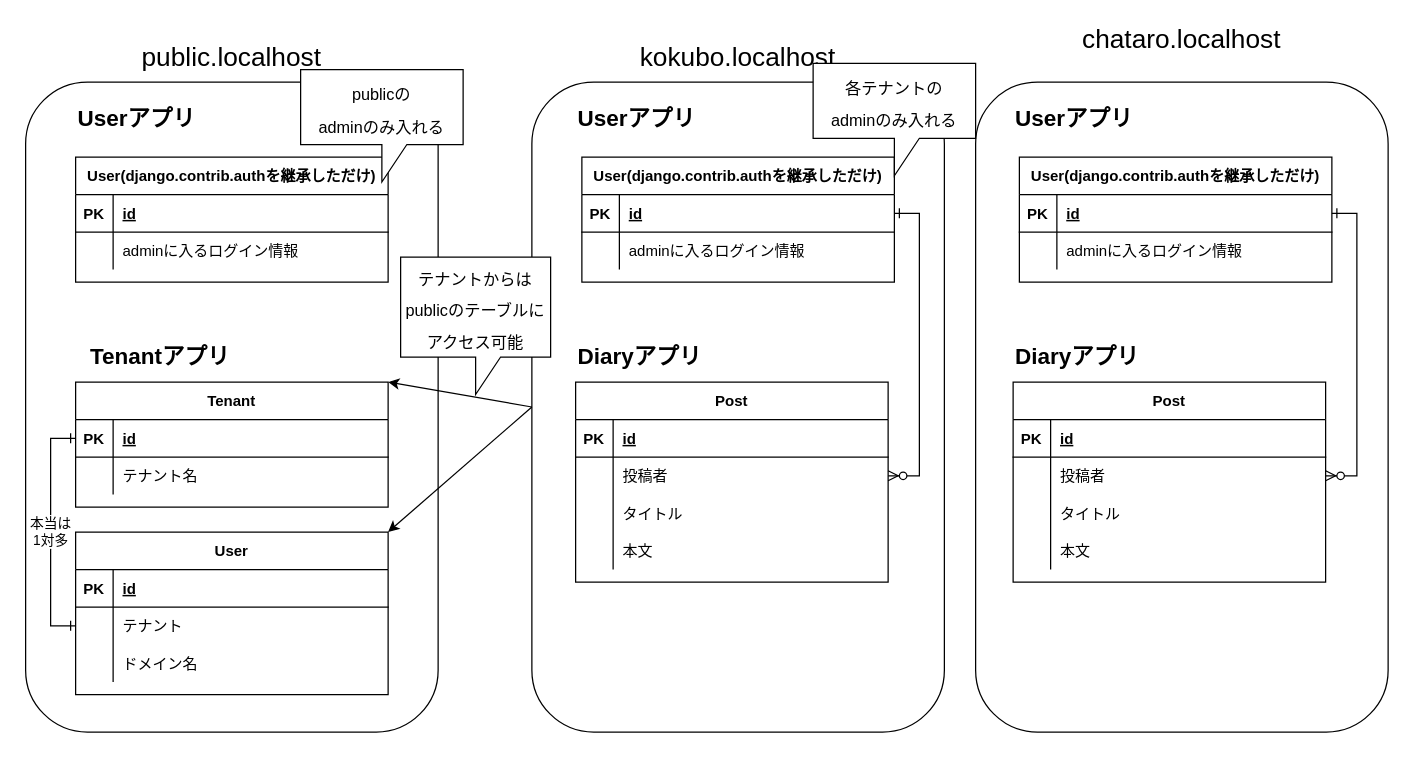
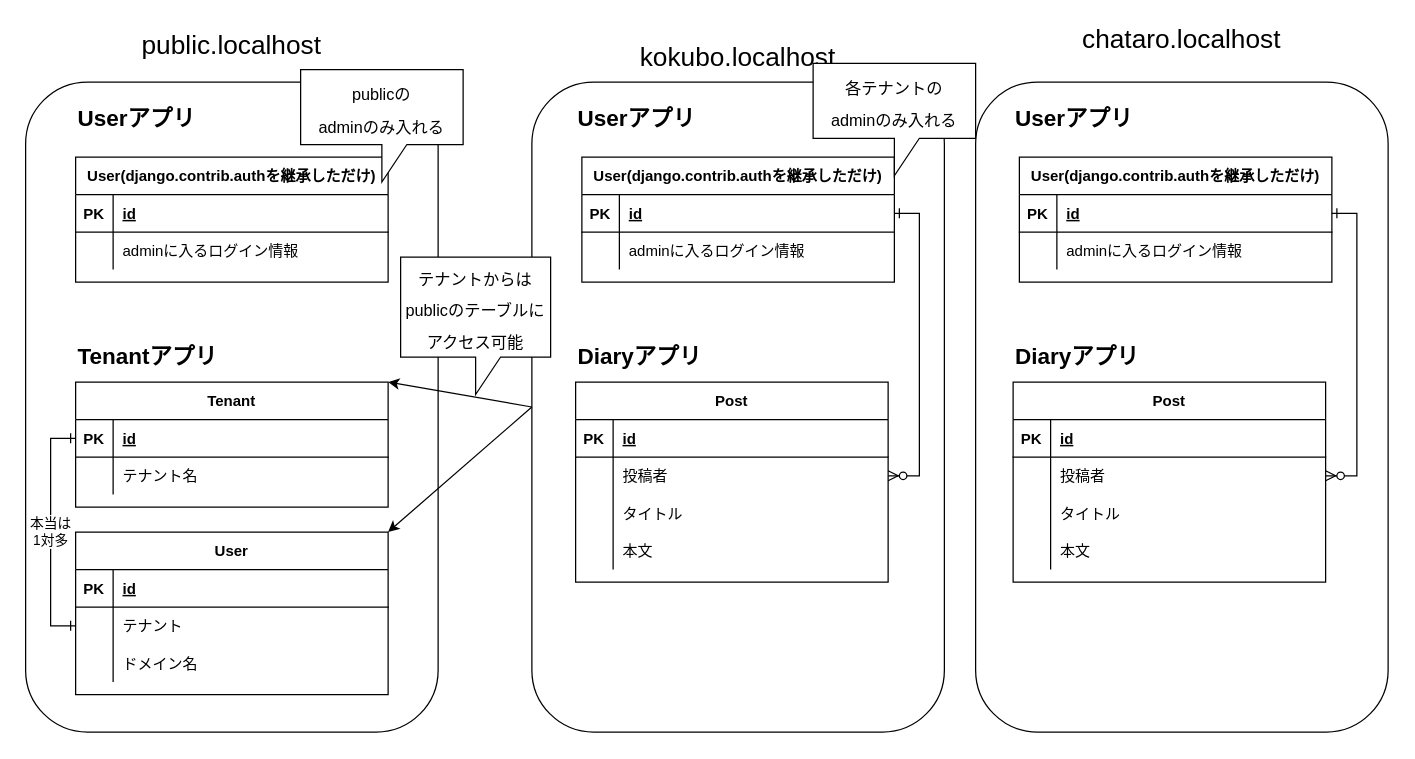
  <mxCell id="0" />
  <mxCell id="1" parent="0" />
  <mxCell id="2" value="" style="rounded=1;whiteSpace=wrap;html=1;" vertex="1" parent="1"><mxGeometry x="780" y="65" width="330" height="520" as="geometry" /></mxCell>
  <mxCell id="3" value="" style="rounded=1;whiteSpace=wrap;html=1;" vertex="1" parent="1"><mxGeometry x="425" y="65" width="330" height="520" as="geometry" /></mxCell>
  <mxCell id="4" value="" style="rounded=1;whiteSpace=wrap;html=1;" vertex="1" parent="1"><mxGeometry x="20" y="65" width="330" height="520" as="geometry" /></mxCell>
  <mxCell id="5" value="User(django.contrib.authを継承しただけ)" style="shape=table;startSize=30;container=1;collapsible=1;childLayout=tableLayout;fixedRows=1;rowLines=0;fontStyle=1;align=center;resizeLast=1;" parent="1" vertex="1"><mxGeometry x="60" y="125" width="250" height="100" as="geometry" /></mxCell>
  <mxCell id="6" value="" style="shape=partialRectangle;collapsible=0;dropTarget=0;pointerEvents=0;fillColor=none;points=[[0,0.5],[1,0.5]];portConstraint=eastwest;top=0;left=0;right=0;bottom=1;" parent="5" vertex="1"><mxGeometry y="30" width="250" height="30" as="geometry" /></mxCell>
  <mxCell id="7" value="PK" style="shape=partialRectangle;overflow=hidden;connectable=0;fillColor=none;top=0;left=0;bottom=0;right=0;fontStyle=1;" parent="6" vertex="1"><mxGeometry width="30" height="30" as="geometry" /></mxCell>
  <mxCell id="8" value="id" style="shape=partialRectangle;overflow=hidden;connectable=0;fillColor=none;top=0;left=0;bottom=0;right=0;align=left;spacingLeft=6;fontStyle=5;" parent="6" vertex="1"><mxGeometry x="30" width="220" height="30" as="geometry" /></mxCell>
  <mxCell id="9" value="" style="shape=partialRectangle;collapsible=0;dropTarget=0;pointerEvents=0;fillColor=none;points=[[0,0.5],[1,0.5]];portConstraint=eastwest;top=0;left=0;right=0;bottom=0;" parent="5" vertex="1"><mxGeometry y="60" width="250" height="30" as="geometry" /></mxCell>
  <mxCell id="10" value="" style="shape=partialRectangle;overflow=hidden;connectable=0;fillColor=none;top=0;left=0;bottom=0;right=0;" parent="9" vertex="1"><mxGeometry width="30" height="30" as="geometry" /></mxCell>
  <mxCell id="11" value="adminに入るログイン情報" style="shape=partialRectangle;overflow=hidden;connectable=0;fillColor=none;top=0;left=0;bottom=0;right=0;align=left;spacingLeft=6;" parent="9" vertex="1"><mxGeometry x="30" width="220" height="30" as="geometry" /></mxCell>
  <mxCell id="12" value="&lt;b&gt;&lt;font style=&quot;font-size: 18px&quot;&gt;Userアプリ&lt;/font&gt;&lt;/b&gt;" style="text;html=1;strokeColor=none;fillColor=none;align=left;verticalAlign=middle;whiteSpace=wrap;rounded=0;" vertex="1" parent="1"><mxGeometry x="60" y="85" width="100" height="20" as="geometry" /></mxCell>
  <mxCell id="13" value="Tenant" style="shape=table;startSize=30;container=1;collapsible=1;childLayout=tableLayout;fixedRows=1;rowLines=0;fontStyle=1;align=center;resizeLast=1;" vertex="1" parent="1"><mxGeometry x="60" y="305" width="250" height="100" as="geometry" /></mxCell>
  <mxCell id="14" value="" style="shape=partialRectangle;collapsible=0;dropTarget=0;pointerEvents=0;fillColor=none;points=[[0,0.5],[1,0.5]];portConstraint=eastwest;top=0;left=0;right=0;bottom=1;" vertex="1" parent="13"><mxGeometry y="30" width="250" height="30" as="geometry" /></mxCell>
  <mxCell id="15" value="PK" style="shape=partialRectangle;overflow=hidden;connectable=0;fillColor=none;top=0;left=0;bottom=0;right=0;fontStyle=1;" vertex="1" parent="14"><mxGeometry width="30" height="30" as="geometry" /></mxCell>
  <mxCell id="16" value="id" style="shape=partialRectangle;overflow=hidden;connectable=0;fillColor=none;top=0;left=0;bottom=0;right=0;align=left;spacingLeft=6;fontStyle=5;" vertex="1" parent="14"><mxGeometry x="30" width="220" height="30" as="geometry" /></mxCell>
  <mxCell id="17" value="" style="shape=partialRectangle;collapsible=0;dropTarget=0;pointerEvents=0;fillColor=none;points=[[0,0.5],[1,0.5]];portConstraint=eastwest;top=0;left=0;right=0;bottom=0;" vertex="1" parent="13"><mxGeometry y="60" width="250" height="30" as="geometry" /></mxCell>
  <mxCell id="18" value="" style="shape=partialRectangle;overflow=hidden;connectable=0;fillColor=none;top=0;left=0;bottom=0;right=0;" vertex="1" parent="17"><mxGeometry width="30" height="30" as="geometry" /></mxCell>
  <mxCell id="19" value="テナント名" style="shape=partialRectangle;overflow=hidden;connectable=0;fillColor=none;top=0;left=0;bottom=0;right=0;align=left;spacingLeft=6;" vertex="1" parent="17"><mxGeometry x="30" width="220" height="30" as="geometry" /></mxCell>
- <mxCell id="20" value="&lt;b&gt;&lt;font style=&quot;font-size: 18px&quot;&gt;Tenantアプリ&lt;/font&gt;&lt;/b&gt;" style="text;html=1;strokeColor=none;fillColor=none;align=left;verticalAlign=middle;whiteSpace=wrap;rounded=0;" vertex="1" parent="1"><mxGeometry x="70" y="275" width="130" height="20" as="geometry" /></mxCell>
+ <mxCell id="20" value="&lt;b&gt;&lt;font style=&quot;font-size: 18px&quot;&gt;Tenantアプリ&lt;/font&gt;&lt;/b&gt;" style="text;html=1;strokeColor=none;fillColor=none;align=left;verticalAlign=middle;whiteSpace=wrap;rounded=0;" vertex="1" parent="1"><mxGeometry x="60" y="275" width="130" height="20" as="geometry" /></mxCell>
  <mxCell id="21" value="User" style="shape=table;startSize=30;container=1;collapsible=1;childLayout=tableLayout;fixedRows=1;rowLines=0;fontStyle=1;align=center;resizeLast=1;" vertex="1" parent="1"><mxGeometry x="60" y="425" width="250" height="130" as="geometry" /></mxCell>
  <mxCell id="22" value="" style="shape=partialRectangle;collapsible=0;dropTarget=0;pointerEvents=0;fillColor=none;points=[[0,0.5],[1,0.5]];portConstraint=eastwest;top=0;left=0;right=0;bottom=1;" vertex="1" parent="21"><mxGeometry y="30" width="250" height="30" as="geometry" /></mxCell>
  <mxCell id="23" value="PK" style="shape=partialRectangle;overflow=hidden;connectable=0;fillColor=none;top=0;left=0;bottom=0;right=0;fontStyle=1;" vertex="1" parent="22"><mxGeometry width="30" height="30" as="geometry" /></mxCell>
  <mxCell id="24" value="id" style="shape=partialRectangle;overflow=hidden;connectable=0;fillColor=none;top=0;left=0;bottom=0;right=0;align=left;spacingLeft=6;fontStyle=5;" vertex="1" parent="22"><mxGeometry x="30" width="220" height="30" as="geometry" /></mxCell>
  <mxCell id="25" value="" style="shape=partialRectangle;collapsible=0;dropTarget=0;pointerEvents=0;fillColor=none;points=[[0,0.5],[1,0.5]];portConstraint=eastwest;top=0;left=0;right=0;bottom=0;" vertex="1" parent="21"><mxGeometry y="60" width="250" height="30" as="geometry" /></mxCell>
  <mxCell id="26" value="" style="shape=partialRectangle;overflow=hidden;connectable=0;fillColor=none;top=0;left=0;bottom=0;right=0;" vertex="1" parent="25"><mxGeometry width="30" height="30" as="geometry" /></mxCell>
  <mxCell id="27" value="テナント" style="shape=partialRectangle;overflow=hidden;connectable=0;fillColor=none;top=0;left=0;bottom=0;right=0;align=left;spacingLeft=6;" vertex="1" parent="25"><mxGeometry x="30" width="220" height="30" as="geometry" /></mxCell>
  <mxCell id="28" style="shape=partialRectangle;collapsible=0;dropTarget=0;pointerEvents=0;fillColor=none;points=[[0,0.5],[1,0.5]];portConstraint=eastwest;top=0;left=0;right=0;bottom=0;" vertex="1" parent="21"><mxGeometry y="90" width="250" height="30" as="geometry" /></mxCell>
  <mxCell id="29" style="shape=partialRectangle;overflow=hidden;connectable=0;fillColor=none;top=0;left=0;bottom=0;right=0;" vertex="1" parent="28"><mxGeometry width="30" height="30" as="geometry" /></mxCell>
  <mxCell id="30" value="ドメイン名" style="shape=partialRectangle;overflow=hidden;connectable=0;fillColor=none;top=0;left=0;bottom=0;right=0;align=left;spacingLeft=6;" vertex="1" parent="28"><mxGeometry x="30" width="220" height="30" as="geometry" /></mxCell>
  <mxCell id="31" value="本当は&lt;br&gt;1対多" style="edgeStyle=orthogonalEdgeStyle;rounded=0;orthogonalLoop=1;jettySize=auto;html=1;exitX=0;exitY=0.5;exitDx=0;exitDy=0;entryX=0;entryY=0.5;entryDx=0;entryDy=0;endArrow=ERone;endFill=0;startArrow=ERone;startFill=0;" edge="1" parent="1" source="25" target="14"><mxGeometry relative="1" as="geometry" /></mxCell>
  <mxCell id="32" value="&lt;b&gt;&lt;font style=&quot;font-size: 18px&quot;&gt;Diaryアプリ&lt;/font&gt;&lt;/b&gt;" style="text;html=1;strokeColor=none;fillColor=none;align=left;verticalAlign=middle;whiteSpace=wrap;rounded=0;" vertex="1" parent="1"><mxGeometry x="460" y="275" width="130" height="20" as="geometry" /></mxCell>
  <mxCell id="33" value="&lt;b&gt;&lt;font style=&quot;font-size: 18px&quot;&gt;Userアプリ&lt;/font&gt;&lt;/b&gt;" style="text;html=1;strokeColor=none;fillColor=none;align=left;verticalAlign=middle;whiteSpace=wrap;rounded=0;" vertex="1" parent="1"><mxGeometry x="460" y="85" width="100" height="20" as="geometry" /></mxCell>
  <mxCell id="34" value="User(django.contrib.authを継承しただけ)" style="shape=table;startSize=30;container=1;collapsible=1;childLayout=tableLayout;fixedRows=1;rowLines=0;fontStyle=1;align=center;resizeLast=1;" vertex="1" parent="1"><mxGeometry x="465" y="125" width="250" height="100" as="geometry" /></mxCell>
  <mxCell id="35" value="" style="shape=partialRectangle;collapsible=0;dropTarget=0;pointerEvents=0;fillColor=none;points=[[0,0.5],[1,0.5]];portConstraint=eastwest;top=0;left=0;right=0;bottom=1;" vertex="1" parent="34"><mxGeometry y="30" width="250" height="30" as="geometry" /></mxCell>
  <mxCell id="36" value="PK" style="shape=partialRectangle;overflow=hidden;connectable=0;fillColor=none;top=0;left=0;bottom=0;right=0;fontStyle=1;" vertex="1" parent="35"><mxGeometry width="30" height="30" as="geometry" /></mxCell>
  <mxCell id="37" value="id" style="shape=partialRectangle;overflow=hidden;connectable=0;fillColor=none;top=0;left=0;bottom=0;right=0;align=left;spacingLeft=6;fontStyle=5;" vertex="1" parent="35"><mxGeometry x="30" width="220" height="30" as="geometry" /></mxCell>
  <mxCell id="38" value="" style="shape=partialRectangle;collapsible=0;dropTarget=0;pointerEvents=0;fillColor=none;points=[[0,0.5],[1,0.5]];portConstraint=eastwest;top=0;left=0;right=0;bottom=0;" vertex="1" parent="34"><mxGeometry y="60" width="250" height="30" as="geometry" /></mxCell>
  <mxCell id="39" value="" style="shape=partialRectangle;overflow=hidden;connectable=0;fillColor=none;top=0;left=0;bottom=0;right=0;" vertex="1" parent="38"><mxGeometry width="30" height="30" as="geometry" /></mxCell>
  <mxCell id="40" value="adminに入るログイン情報" style="shape=partialRectangle;overflow=hidden;connectable=0;fillColor=none;top=0;left=0;bottom=0;right=0;align=left;spacingLeft=6;" vertex="1" parent="38"><mxGeometry x="30" width="220" height="30" as="geometry" /></mxCell>
  <mxCell id="41" value="Post" style="shape=table;startSize=30;container=1;collapsible=1;childLayout=tableLayout;fixedRows=1;rowLines=0;fontStyle=1;align=center;resizeLast=1;" vertex="1" parent="1"><mxGeometry x="460" y="305" width="250" height="160" as="geometry" /></mxCell>
  <mxCell id="42" value="" style="shape=partialRectangle;collapsible=0;dropTarget=0;pointerEvents=0;fillColor=none;points=[[0,0.5],[1,0.5]];portConstraint=eastwest;top=0;left=0;right=0;bottom=1;" vertex="1" parent="41"><mxGeometry y="30" width="250" height="30" as="geometry" /></mxCell>
  <mxCell id="43" value="PK" style="shape=partialRectangle;overflow=hidden;connectable=0;fillColor=none;top=0;left=0;bottom=0;right=0;fontStyle=1;" vertex="1" parent="42"><mxGeometry width="30" height="30" as="geometry" /></mxCell>
  <mxCell id="44" value="id" style="shape=partialRectangle;overflow=hidden;connectable=0;fillColor=none;top=0;left=0;bottom=0;right=0;align=left;spacingLeft=6;fontStyle=5;" vertex="1" parent="42"><mxGeometry x="30" width="220" height="30" as="geometry" /></mxCell>
  <mxCell id="45" value="" style="shape=partialRectangle;collapsible=0;dropTarget=0;pointerEvents=0;fillColor=none;points=[[0,0.5],[1,0.5]];portConstraint=eastwest;top=0;left=0;right=0;bottom=0;" vertex="1" parent="41"><mxGeometry y="60" width="250" height="30" as="geometry" /></mxCell>
  <mxCell id="46" value="" style="shape=partialRectangle;overflow=hidden;connectable=0;fillColor=none;top=0;left=0;bottom=0;right=0;" vertex="1" parent="45"><mxGeometry width="30" height="30" as="geometry" /></mxCell>
  <mxCell id="47" value="投稿者" style="shape=partialRectangle;overflow=hidden;connectable=0;fillColor=none;top=0;left=0;bottom=0;right=0;align=left;spacingLeft=6;" vertex="1" parent="45"><mxGeometry x="30" width="220" height="30" as="geometry" /></mxCell>
  <mxCell id="48" style="shape=partialRectangle;collapsible=0;dropTarget=0;pointerEvents=0;fillColor=none;points=[[0,0.5],[1,0.5]];portConstraint=eastwest;top=0;left=0;right=0;bottom=0;" vertex="1" parent="41"><mxGeometry y="90" width="250" height="30" as="geometry" /></mxCell>
  <mxCell id="49" style="shape=partialRectangle;overflow=hidden;connectable=0;fillColor=none;top=0;left=0;bottom=0;right=0;" vertex="1" parent="48"><mxGeometry width="30" height="30" as="geometry" /></mxCell>
  <mxCell id="50" value="タイトル" style="shape=partialRectangle;overflow=hidden;connectable=0;fillColor=none;top=0;left=0;bottom=0;right=0;align=left;spacingLeft=6;" vertex="1" parent="48"><mxGeometry x="30" width="220" height="30" as="geometry" /></mxCell>
  <mxCell id="51" style="shape=partialRectangle;collapsible=0;dropTarget=0;pointerEvents=0;fillColor=none;points=[[0,0.5],[1,0.5]];portConstraint=eastwest;top=0;left=0;right=0;bottom=0;" vertex="1" parent="41"><mxGeometry y="120" width="250" height="30" as="geometry" /></mxCell>
  <mxCell id="52" style="shape=partialRectangle;overflow=hidden;connectable=0;fillColor=none;top=0;left=0;bottom=0;right=0;" vertex="1" parent="51"><mxGeometry width="30" height="30" as="geometry" /></mxCell>
  <mxCell id="53" value="本文" style="shape=partialRectangle;overflow=hidden;connectable=0;fillColor=none;top=0;left=0;bottom=0;right=0;align=left;spacingLeft=6;" vertex="1" parent="51"><mxGeometry x="30" width="220" height="30" as="geometry" /></mxCell>
  <mxCell id="54" style="edgeStyle=orthogonalEdgeStyle;rounded=0;orthogonalLoop=1;jettySize=auto;html=1;exitX=1;exitY=0.5;exitDx=0;exitDy=0;entryX=1;entryY=0.5;entryDx=0;entryDy=0;startArrow=ERone;startFill=0;endArrow=ERzeroToMany;endFill=1;" edge="1" parent="1" source="35" target="45"><mxGeometry relative="1" as="geometry" /></mxCell>
  <mxCell id="55" value="&lt;b&gt;&lt;font style=&quot;font-size: 18px&quot;&gt;Diaryアプリ&lt;/font&gt;&lt;/b&gt;" style="text;html=1;strokeColor=none;fillColor=none;align=left;verticalAlign=middle;whiteSpace=wrap;rounded=0;" vertex="1" parent="1"><mxGeometry x="810" y="275" width="130" height="20" as="geometry" /></mxCell>
  <mxCell id="56" value="&lt;b&gt;&lt;font style=&quot;font-size: 18px&quot;&gt;Userアプリ&lt;/font&gt;&lt;/b&gt;" style="text;html=1;strokeColor=none;fillColor=none;align=left;verticalAlign=middle;whiteSpace=wrap;rounded=0;" vertex="1" parent="1"><mxGeometry x="810" y="85" width="100" height="20" as="geometry" /></mxCell>
  <mxCell id="57" value="User(django.contrib.authを継承しただけ)" style="shape=table;startSize=30;container=1;collapsible=1;childLayout=tableLayout;fixedRows=1;rowLines=0;fontStyle=1;align=center;resizeLast=1;" vertex="1" parent="1"><mxGeometry x="815" y="125" width="250" height="100" as="geometry" /></mxCell>
  <mxCell id="58" value="" style="shape=partialRectangle;collapsible=0;dropTarget=0;pointerEvents=0;fillColor=none;points=[[0,0.5],[1,0.5]];portConstraint=eastwest;top=0;left=0;right=0;bottom=1;" vertex="1" parent="57"><mxGeometry y="30" width="250" height="30" as="geometry" /></mxCell>
  <mxCell id="59" value="PK" style="shape=partialRectangle;overflow=hidden;connectable=0;fillColor=none;top=0;left=0;bottom=0;right=0;fontStyle=1;" vertex="1" parent="58"><mxGeometry width="30" height="30" as="geometry" /></mxCell>
  <mxCell id="60" value="id" style="shape=partialRectangle;overflow=hidden;connectable=0;fillColor=none;top=0;left=0;bottom=0;right=0;align=left;spacingLeft=6;fontStyle=5;" vertex="1" parent="58"><mxGeometry x="30" width="220" height="30" as="geometry" /></mxCell>
  <mxCell id="61" value="" style="shape=partialRectangle;collapsible=0;dropTarget=0;pointerEvents=0;fillColor=none;points=[[0,0.5],[1,0.5]];portConstraint=eastwest;top=0;left=0;right=0;bottom=0;" vertex="1" parent="57"><mxGeometry y="60" width="250" height="30" as="geometry" /></mxCell>
  <mxCell id="62" value="" style="shape=partialRectangle;overflow=hidden;connectable=0;fillColor=none;top=0;left=0;bottom=0;right=0;" vertex="1" parent="61"><mxGeometry width="30" height="30" as="geometry" /></mxCell>
  <mxCell id="63" value="adminに入るログイン情報" style="shape=partialRectangle;overflow=hidden;connectable=0;fillColor=none;top=0;left=0;bottom=0;right=0;align=left;spacingLeft=6;" vertex="1" parent="61"><mxGeometry x="30" width="220" height="30" as="geometry" /></mxCell>
  <mxCell id="64" value="Post" style="shape=table;startSize=30;container=1;collapsible=1;childLayout=tableLayout;fixedRows=1;rowLines=0;fontStyle=1;align=center;resizeLast=1;" vertex="1" parent="1"><mxGeometry x="810" y="305" width="250" height="160" as="geometry" /></mxCell>
  <mxCell id="65" value="" style="shape=partialRectangle;collapsible=0;dropTarget=0;pointerEvents=0;fillColor=none;points=[[0,0.5],[1,0.5]];portConstraint=eastwest;top=0;left=0;right=0;bottom=1;" vertex="1" parent="64"><mxGeometry y="30" width="250" height="30" as="geometry" /></mxCell>
  <mxCell id="66" value="PK" style="shape=partialRectangle;overflow=hidden;connectable=0;fillColor=none;top=0;left=0;bottom=0;right=0;fontStyle=1;" vertex="1" parent="65"><mxGeometry width="30" height="30" as="geometry" /></mxCell>
  <mxCell id="67" value="id" style="shape=partialRectangle;overflow=hidden;connectable=0;fillColor=none;top=0;left=0;bottom=0;right=0;align=left;spacingLeft=6;fontStyle=5;" vertex="1" parent="65"><mxGeometry x="30" width="220" height="30" as="geometry" /></mxCell>
  <mxCell id="68" value="" style="shape=partialRectangle;collapsible=0;dropTarget=0;pointerEvents=0;fillColor=none;points=[[0,0.5],[1,0.5]];portConstraint=eastwest;top=0;left=0;right=0;bottom=0;" vertex="1" parent="64"><mxGeometry y="60" width="250" height="30" as="geometry" /></mxCell>
  <mxCell id="69" value="" style="shape=partialRectangle;overflow=hidden;connectable=0;fillColor=none;top=0;left=0;bottom=0;right=0;" vertex="1" parent="68"><mxGeometry width="30" height="30" as="geometry" /></mxCell>
  <mxCell id="70" value="投稿者" style="shape=partialRectangle;overflow=hidden;connectable=0;fillColor=none;top=0;left=0;bottom=0;right=0;align=left;spacingLeft=6;" vertex="1" parent="68"><mxGeometry x="30" width="220" height="30" as="geometry" /></mxCell>
  <mxCell id="71" style="shape=partialRectangle;collapsible=0;dropTarget=0;pointerEvents=0;fillColor=none;points=[[0,0.5],[1,0.5]];portConstraint=eastwest;top=0;left=0;right=0;bottom=0;" vertex="1" parent="64"><mxGeometry y="90" width="250" height="30" as="geometry" /></mxCell>
  <mxCell id="72" style="shape=partialRectangle;overflow=hidden;connectable=0;fillColor=none;top=0;left=0;bottom=0;right=0;" vertex="1" parent="71"><mxGeometry width="30" height="30" as="geometry" /></mxCell>
  <mxCell id="73" value="タイトル" style="shape=partialRectangle;overflow=hidden;connectable=0;fillColor=none;top=0;left=0;bottom=0;right=0;align=left;spacingLeft=6;" vertex="1" parent="71"><mxGeometry x="30" width="220" height="30" as="geometry" /></mxCell>
  <mxCell id="74" style="shape=partialRectangle;collapsible=0;dropTarget=0;pointerEvents=0;fillColor=none;points=[[0,0.5],[1,0.5]];portConstraint=eastwest;top=0;left=0;right=0;bottom=0;" vertex="1" parent="64"><mxGeometry y="120" width="250" height="30" as="geometry" /></mxCell>
  <mxCell id="75" style="shape=partialRectangle;overflow=hidden;connectable=0;fillColor=none;top=0;left=0;bottom=0;right=0;" vertex="1" parent="74"><mxGeometry width="30" height="30" as="geometry" /></mxCell>
  <mxCell id="76" value="本文" style="shape=partialRectangle;overflow=hidden;connectable=0;fillColor=none;top=0;left=0;bottom=0;right=0;align=left;spacingLeft=6;" vertex="1" parent="74"><mxGeometry x="30" width="220" height="30" as="geometry" /></mxCell>
  <mxCell id="77" style="edgeStyle=orthogonalEdgeStyle;rounded=0;orthogonalLoop=1;jettySize=auto;html=1;exitX=1;exitY=0.5;exitDx=0;exitDy=0;entryX=1;entryY=0.5;entryDx=0;entryDy=0;startArrow=ERone;startFill=0;endArrow=ERzeroToMany;endFill=1;" edge="1" parent="1" source="58" target="68"><mxGeometry relative="1" as="geometry" /></mxCell>
- <mxCell id="78" value="public.localhost" style="text;html=1;strokeColor=none;fillColor=none;align=center;verticalAlign=middle;whiteSpace=wrap;rounded=0;fontSize=21;" vertex="1" parent="1"><mxGeometry x="20" y="35" width="330" height="20" as="geometry" /></mxCell>
+ <mxCell id="78" value="public.localhost" style="text;html=1;strokeColor=none;fillColor=none;align=center;verticalAlign=middle;whiteSpace=wrap;rounded=0;fontSize=21;" vertex="1" parent="1"><mxGeometry x="20" y="25" width="330" height="20" as="geometry" /></mxCell>
  <mxCell id="79" value="kokubo.localhost" style="text;html=1;strokeColor=none;fillColor=none;align=center;verticalAlign=middle;whiteSpace=wrap;rounded=0;fontSize=21;" vertex="1" parent="1"><mxGeometry x="425" y="35" width="330" height="20" as="geometry" /></mxCell>
  <mxCell id="80" value="chataro.localhost" style="text;html=1;strokeColor=none;fillColor=none;align=center;verticalAlign=middle;whiteSpace=wrap;rounded=0;fontSize=21;" vertex="1" parent="1"><mxGeometry x="780" y="20" width="330" height="20" as="geometry" /></mxCell>
  <mxCell id="81" value="&lt;font style=&quot;font-size: 13px&quot;&gt;publicの&lt;br&gt;adminのみ入れる&lt;/font&gt;" style="shape=callout;whiteSpace=wrap;html=1;perimeter=calloutPerimeter;fontSize=21;" vertex="1" parent="1"><mxGeometry x="240" y="55" width="130" height="90" as="geometry" /></mxCell>
  <mxCell id="82" value="&lt;font style=&quot;font-size: 13px&quot;&gt;各テナントの&lt;br&gt;adminのみ入れる&lt;/font&gt;" style="shape=callout;whiteSpace=wrap;html=1;perimeter=calloutPerimeter;fontSize=21;" vertex="1" parent="1"><mxGeometry x="650" y="50" width="130" height="90" as="geometry" /></mxCell>
  <mxCell id="83" value="" style="endArrow=classic;html=1;fontSize=21;entryX=1;entryY=0;entryDx=0;entryDy=0;exitX=0;exitY=0.5;exitDx=0;exitDy=0;" edge="1" parent="1" source="3" target="13"><mxGeometry width="50" height="50" relative="1" as="geometry"><mxPoint x="370" y="395" as="sourcePoint" /><mxPoint x="420" y="345" as="targetPoint" /></mxGeometry></mxCell>
  <mxCell id="84" value="" style="endArrow=classic;html=1;fontSize=21;exitX=0;exitY=0.5;exitDx=0;exitDy=0;entryX=1;entryY=0;entryDx=0;entryDy=0;" edge="1" parent="1" source="3" target="21"><mxGeometry width="50" height="50" relative="1" as="geometry"><mxPoint x="435" y="335" as="sourcePoint" /><mxPoint x="320" y="360" as="targetPoint" /></mxGeometry></mxCell>
  <mxCell id="85" value="&lt;span style=&quot;font-size: 13px&quot;&gt;テナントからは&lt;br&gt;publicのテーブルにアクセス可能&lt;br&gt;&lt;/span&gt;" style="shape=callout;whiteSpace=wrap;html=1;perimeter=calloutPerimeter;fontSize=21;" vertex="1" parent="1"><mxGeometry x="320" y="205" width="120" height="110" as="geometry" /></mxCell>
